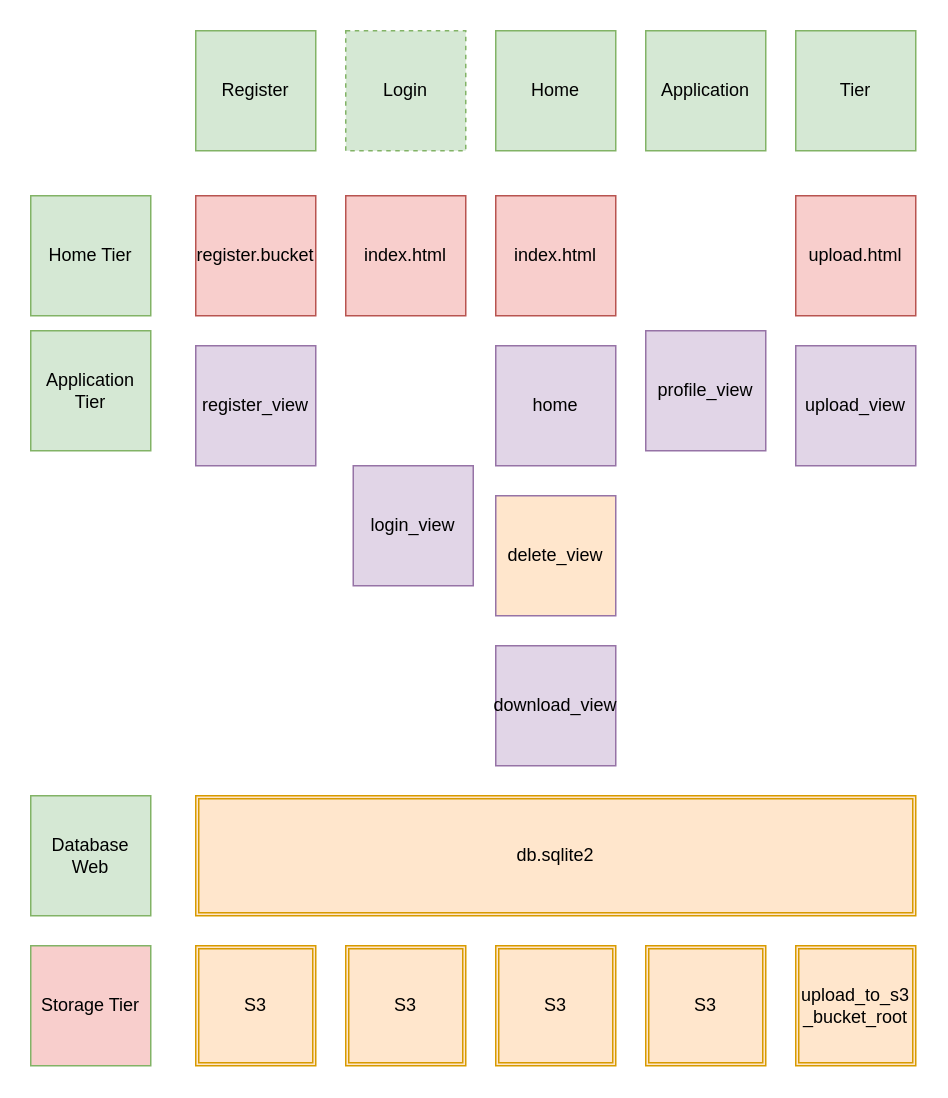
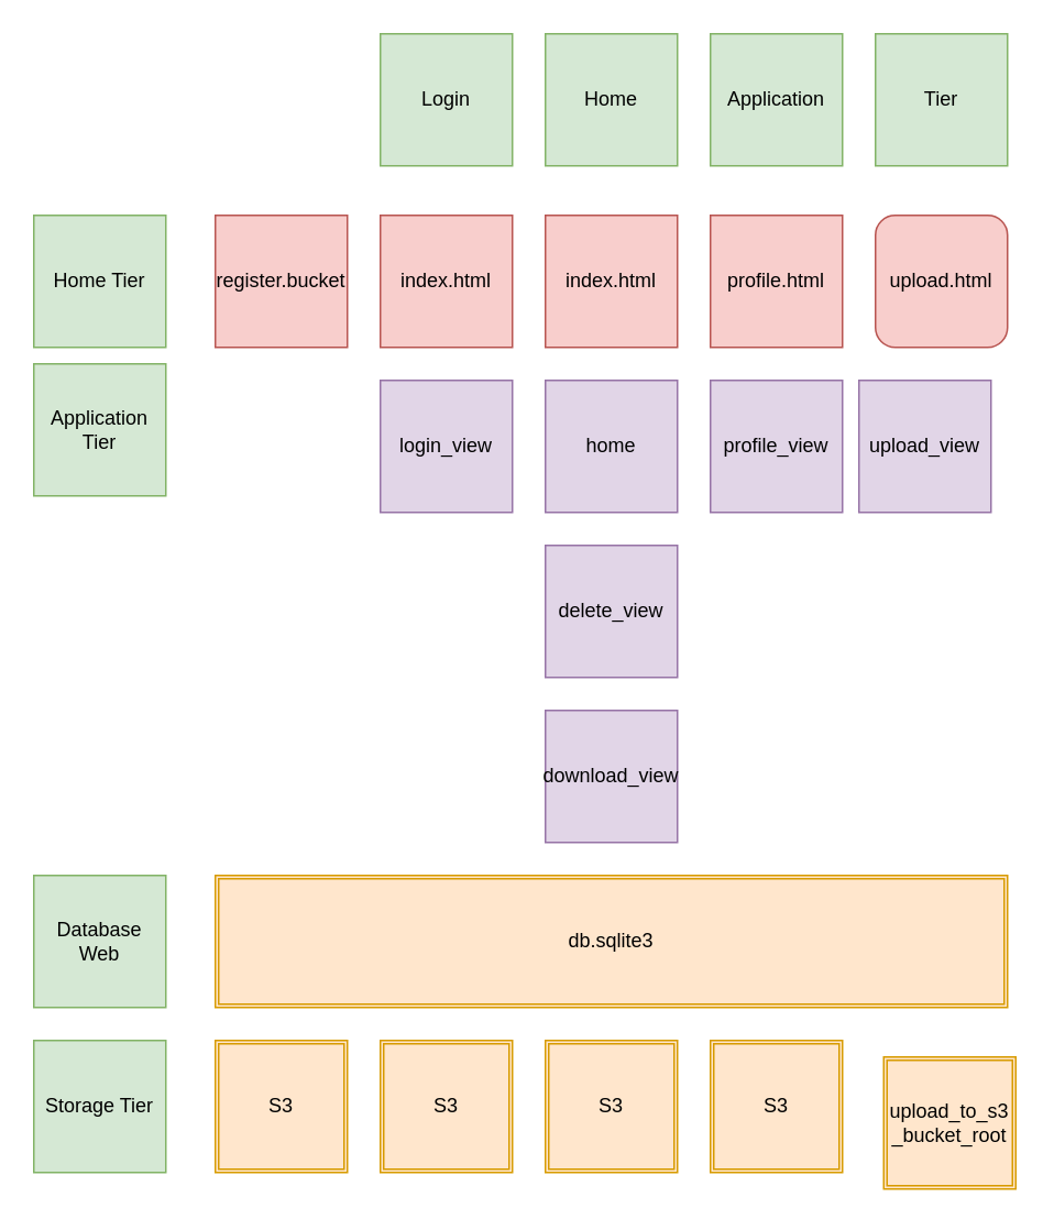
  <mxCell id="0" />
  <mxCell id="1" parent="0" />
- <mxCell id="2" value="Register" style="whiteSpace=wrap;html=1;aspect=fixed;fillColor=#d5e8d4;strokeColor=#82b366;" vertex="1" parent="1"><mxGeometry x="130" y="20" width="80" height="80" as="geometry" /></mxCell>
- <mxCell id="3" value="Login" style="whiteSpace=wrap;html=1;aspect=fixed;fillColor=#d5e8d4;strokeColor=#82b366;dashed=1;" vertex="1" parent="1"><mxGeometry x="230" y="20" width="80" height="80" as="geometry" /></mxCell>
+ <mxCell id="3" value="Login" style="whiteSpace=wrap;html=1;aspect=fixed;fillColor=#d5e8d4;strokeColor=#82b366;" vertex="1" parent="1"><mxGeometry x="230" y="20" width="80" height="80" as="geometry" /></mxCell>
  <mxCell id="4" value="Home" style="whiteSpace=wrap;html=1;aspect=fixed;fillColor=#d5e8d4;strokeColor=#82b366;" vertex="1" parent="1"><mxGeometry x="330" y="20" width="80" height="80" as="geometry" /></mxCell>
  <mxCell id="5" value="Application" style="whiteSpace=wrap;html=1;aspect=fixed;fillColor=#d5e8d4;strokeColor=#82b366;" vertex="1" parent="1"><mxGeometry x="430" y="20" width="80" height="80" as="geometry" /></mxCell>
  <mxCell id="6" value="Home Tier" style="whiteSpace=wrap;html=1;aspect=fixed;fillColor=#d5e8d4;strokeColor=#82b366;" vertex="1" parent="1"><mxGeometry x="20" y="130" width="80" height="80" as="geometry" /></mxCell>
  <mxCell id="7" value="register.bucket" style="whiteSpace=wrap;html=1;aspect=fixed;fillColor=#f8cecc;strokeColor=#b85450;" vertex="1" parent="1"><mxGeometry x="130" y="130" width="80" height="80" as="geometry" /></mxCell>
  <mxCell id="8" value="index.html" style="whiteSpace=wrap;html=1;aspect=fixed;fillColor=#f8cecc;strokeColor=#b85450;" vertex="1" parent="1"><mxGeometry x="230" y="130" width="80" height="80" as="geometry" /></mxCell>
  <mxCell id="9" value="index.html" style="whiteSpace=wrap;html=1;aspect=fixed;fillColor=#f8cecc;strokeColor=#b85450;" vertex="1" parent="1"><mxGeometry x="330" y="130" width="80" height="80" as="geometry" /></mxCell>
+ <mxCell id="10" value="profile.html" style="whiteSpace=wrap;html=1;aspect=fixed;fillColor=#f8cecc;strokeColor=#b85450;" vertex="1" parent="1"><mxGeometry x="430" y="130" width="80" height="80" as="geometry" /></mxCell>
  <mxCell id="11" value="Application Tier" style="whiteSpace=wrap;html=1;aspect=fixed;fillColor=#d5e8d4;strokeColor=#82b366;" vertex="1" parent="1"><mxGeometry x="20" y="220" width="80" height="80" as="geometry" /></mxCell>
- <mxCell id="12" value="Storage Tier" style="whiteSpace=wrap;html=1;aspect=fixed;fillColor=#f8cecc;strokeColor=#82b366;" vertex="1" parent="1"><mxGeometry x="20" y="630" width="80" height="80" as="geometry" /></mxCell>
+ <mxCell id="12" value="Storage Tier" style="whiteSpace=wrap;html=1;aspect=fixed;fillColor=#d5e8d4;strokeColor=#82b366;" vertex="1" parent="1"><mxGeometry x="20" y="630" width="80" height="80" as="geometry" /></mxCell>
  <mxCell id="13" value="Database Web" style="whiteSpace=wrap;html=1;aspect=fixed;fillColor=#d5e8d4;strokeColor=#82b366;" vertex="1" parent="1"><mxGeometry x="20" y="530" width="80" height="80" as="geometry" /></mxCell>
  <mxCell id="14" value="Tier" style="whiteSpace=wrap;html=1;aspect=fixed;fillColor=#d5e8d4;strokeColor=#82b366;" vertex="1" parent="1"><mxGeometry x="530" y="20" width="80" height="80" as="geometry" /></mxCell>
- <mxCell id="15" value="upload.html" style="whiteSpace=wrap;html=1;aspect=fixed;fillColor=#f8cecc;strokeColor=#b85450;" vertex="1" parent="1"><mxGeometry x="530" y="130" width="80" height="80" as="geometry" /></mxCell>
- <mxCell id="16" value="register_view" style="whiteSpace=wrap;html=1;aspect=fixed;fillColor=#e1d5e7;strokeColor=#9673a6;" vertex="1" parent="1"><mxGeometry x="130" y="230" width="80" height="80" as="geometry" /></mxCell>
- <mxCell id="17" value="login_view" style="whiteSpace=wrap;html=1;aspect=fixed;fillColor=#e1d5e7;strokeColor=#9673a6;" vertex="1" parent="1"><mxGeometry x="235" y="310" width="80" height="80" as="geometry" /></mxCell>
- <mxCell id="18" value="profile_view" style="whiteSpace=wrap;html=1;aspect=fixed;fillColor=#e1d5e7;strokeColor=#9673a6;" vertex="1" parent="1"><mxGeometry x="430" y="220" width="80" height="80" as="geometry" /></mxCell>
+ <mxCell id="15" value="upload.html" style="whiteSpace=wrap;html=1;aspect=fixed;fillColor=#f8cecc;strokeColor=#b85450;rounded=1;" vertex="1" parent="1"><mxGeometry x="530" y="130" width="80" height="80" as="geometry" /></mxCell>
+ <mxCell id="17" value="login_view" style="whiteSpace=wrap;html=1;aspect=fixed;fillColor=#e1d5e7;strokeColor=#9673a6;" vertex="1" parent="1"><mxGeometry x="230" y="230" width="80" height="80" as="geometry" /></mxCell>
+ <mxCell id="18" value="profile_view" style="whiteSpace=wrap;html=1;aspect=fixed;fillColor=#e1d5e7;strokeColor=#9673a6;" vertex="1" parent="1"><mxGeometry x="430" y="230" width="80" height="80" as="geometry" /></mxCell>
  <mxCell id="19" value="home" style="whiteSpace=wrap;html=1;aspect=fixed;fillColor=#e1d5e7;strokeColor=#9673a6;" vertex="1" parent="1"><mxGeometry x="330" y="230" width="80" height="80" as="geometry" /></mxCell>
- <mxCell id="20" value="upload_view" style="whiteSpace=wrap;html=1;aspect=fixed;fillColor=#e1d5e7;strokeColor=#9673a6;" vertex="1" parent="1"><mxGeometry x="530" y="230" width="80" height="80" as="geometry" /></mxCell>
- <mxCell id="21" value="db.sqlite2" style="shape=ext;double=1;whiteSpace=wrap;html=1;fillColor=#ffe6cc;strokeColor=#d79b00;" vertex="1" parent="1"><mxGeometry x="130" y="530" width="480" height="80" as="geometry" /></mxCell>
+ <mxCell id="20" value="upload_view" style="whiteSpace=wrap;html=1;aspect=fixed;fillColor=#e1d5e7;strokeColor=#9673a6;" vertex="1" parent="1"><mxGeometry x="520" y="230" width="80" height="80" as="geometry" /></mxCell>
+ <mxCell id="21" value="db.sqlite3" style="shape=ext;double=1;whiteSpace=wrap;html=1;fillColor=#ffe6cc;strokeColor=#d79b00;" vertex="1" parent="1"><mxGeometry x="130" y="530" width="480" height="80" as="geometry" /></mxCell>
  <mxCell id="22" value="S3" style="shape=ext;double=1;whiteSpace=wrap;html=1;fillColor=#ffe6cc;strokeColor=#d79b00;" vertex="1" parent="1"><mxGeometry x="130" y="630" width="80" height="80" as="geometry" /></mxCell>
  <mxCell id="23" value="S3" style="shape=ext;double=1;whiteSpace=wrap;html=1;fillColor=#ffe6cc;strokeColor=#d79b00;" vertex="1" parent="1"><mxGeometry x="330" y="630" width="80" height="80" as="geometry" /></mxCell>
  <mxCell id="24" value="S3" style="shape=ext;double=1;whiteSpace=wrap;html=1;fillColor=#ffe6cc;strokeColor=#d79b00;" vertex="1" parent="1"><mxGeometry x="230" y="630" width="80" height="80" as="geometry" /></mxCell>
  <mxCell id="25" value="S3" style="shape=ext;double=1;whiteSpace=wrap;html=1;fillColor=#ffe6cc;strokeColor=#d79b00;" vertex="1" parent="1"><mxGeometry x="430" y="630" width="80" height="80" as="geometry" /></mxCell>
- <mxCell id="26" value="upload_to_s3&lt;br&gt;_bucket_root" style="shape=ext;double=1;fillColor=#ffe6cc;strokeColor=#d79b00;html=1;whiteSpace=wrap;" vertex="1" parent="1"><mxGeometry x="530" y="630" width="80" height="80" as="geometry" /></mxCell>
- <mxCell id="27" value="delete_view" style="whiteSpace=wrap;html=1;aspect=fixed;fillColor=#ffe6cc;strokeColor=#9673a6;" vertex="1" parent="1"><mxGeometry x="330" y="330" width="80" height="80" as="geometry" /></mxCell>
+ <mxCell id="26" value="upload_to_s3&lt;br&gt;_bucket_root" style="shape=ext;double=1;fillColor=#ffe6cc;strokeColor=#d79b00;html=1;whiteSpace=wrap;" vertex="1" parent="1"><mxGeometry x="535" y="640" width="80" height="80" as="geometry" /></mxCell>
+ <mxCell id="27" value="delete_view" style="whiteSpace=wrap;html=1;aspect=fixed;fillColor=#e1d5e7;strokeColor=#9673a6;" vertex="1" parent="1"><mxGeometry x="330" y="330" width="80" height="80" as="geometry" /></mxCell>
  <mxCell id="28" value="download_view" style="whiteSpace=wrap;html=1;aspect=fixed;fillColor=#e1d5e7;strokeColor=#9673a6;" vertex="1" parent="1"><mxGeometry x="330" y="430" width="80" height="80" as="geometry" /></mxCell>
